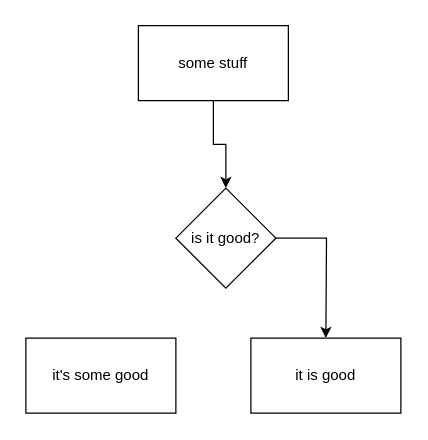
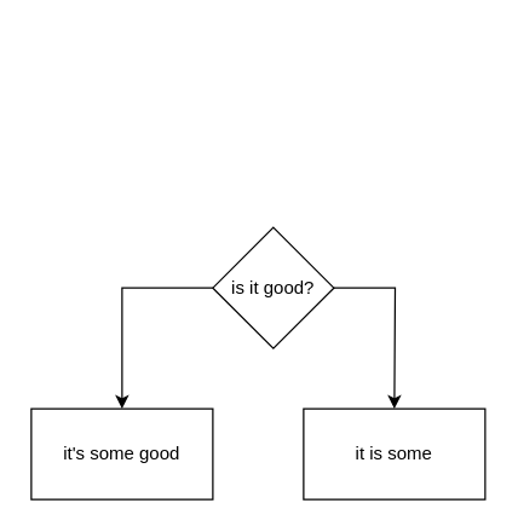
  <mxCell id="0" />
  <mxCell id="1" parent="0" />
- <mxCell id="2" style="edgeStyle=orthogonalEdgeStyle;rounded=0;orthogonalLoop=1;jettySize=auto;html=1;entryX=0.5;entryY=0;entryDx=0;entryDy=0;" edge="1" parent="1" source="3" target="6"><mxGeometry relative="1" as="geometry" /></mxCell>
- <mxCell id="3" value="some stuff" style="rounded=0;whiteSpace=wrap;html=1;" vertex="1" parent="1"><mxGeometry x="110" y="20" width="120" height="60" as="geometry" /></mxCell>
  <mxCell id="4" style="edgeStyle=orthogonalEdgeStyle;rounded=0;orthogonalLoop=1;jettySize=auto;html=1;" edge="1" parent="1" source="6"><mxGeometry relative="1" as="geometry"><mxPoint x="260" y="270" as="targetPoint" /></mxGeometry></mxCell>
+ <mxCell id="5" style="edgeStyle=orthogonalEdgeStyle;rounded=0;orthogonalLoop=1;jettySize=auto;html=1;exitX=0;exitY=0.5;exitDx=0;exitDy=0;entryX=0.5;entryY=0;entryDx=0;entryDy=0;" edge="1" parent="1" source="6" target="8"><mxGeometry relative="1" as="geometry" /></mxCell>
  <mxCell id="6" value="is it good?" style="rhombus;whiteSpace=wrap;html=1;" vertex="1" parent="1"><mxGeometry x="140" y="150" width="80" height="80" as="geometry" /></mxCell>
- <mxCell id="7" value="it is good" style="rounded=0;whiteSpace=wrap;html=1;" vertex="1" parent="1"><mxGeometry x="200" y="270" width="120" height="60" as="geometry" /></mxCell>
+ <mxCell id="7" value="it is some" style="rounded=0;whiteSpace=wrap;html=1;" vertex="1" parent="1"><mxGeometry x="200" y="270" width="120" height="60" as="geometry" /></mxCell>
  <mxCell id="8" value="it's some good" style="rounded=0;whiteSpace=wrap;html=1;" vertex="1" parent="1"><mxGeometry x="20" y="270" width="120" height="60" as="geometry" /></mxCell>
  <mxCell id="9" style="edgeStyle=orthogonalEdgeStyle;rounded=0;orthogonalLoop=1;jettySize=auto;html=1;exitX=0.5;exitY=1;exitDx=0;exitDy=0;" edge="1" parent="1" source="6" target="6"><mxGeometry relative="1" as="geometry" /></mxCell>
